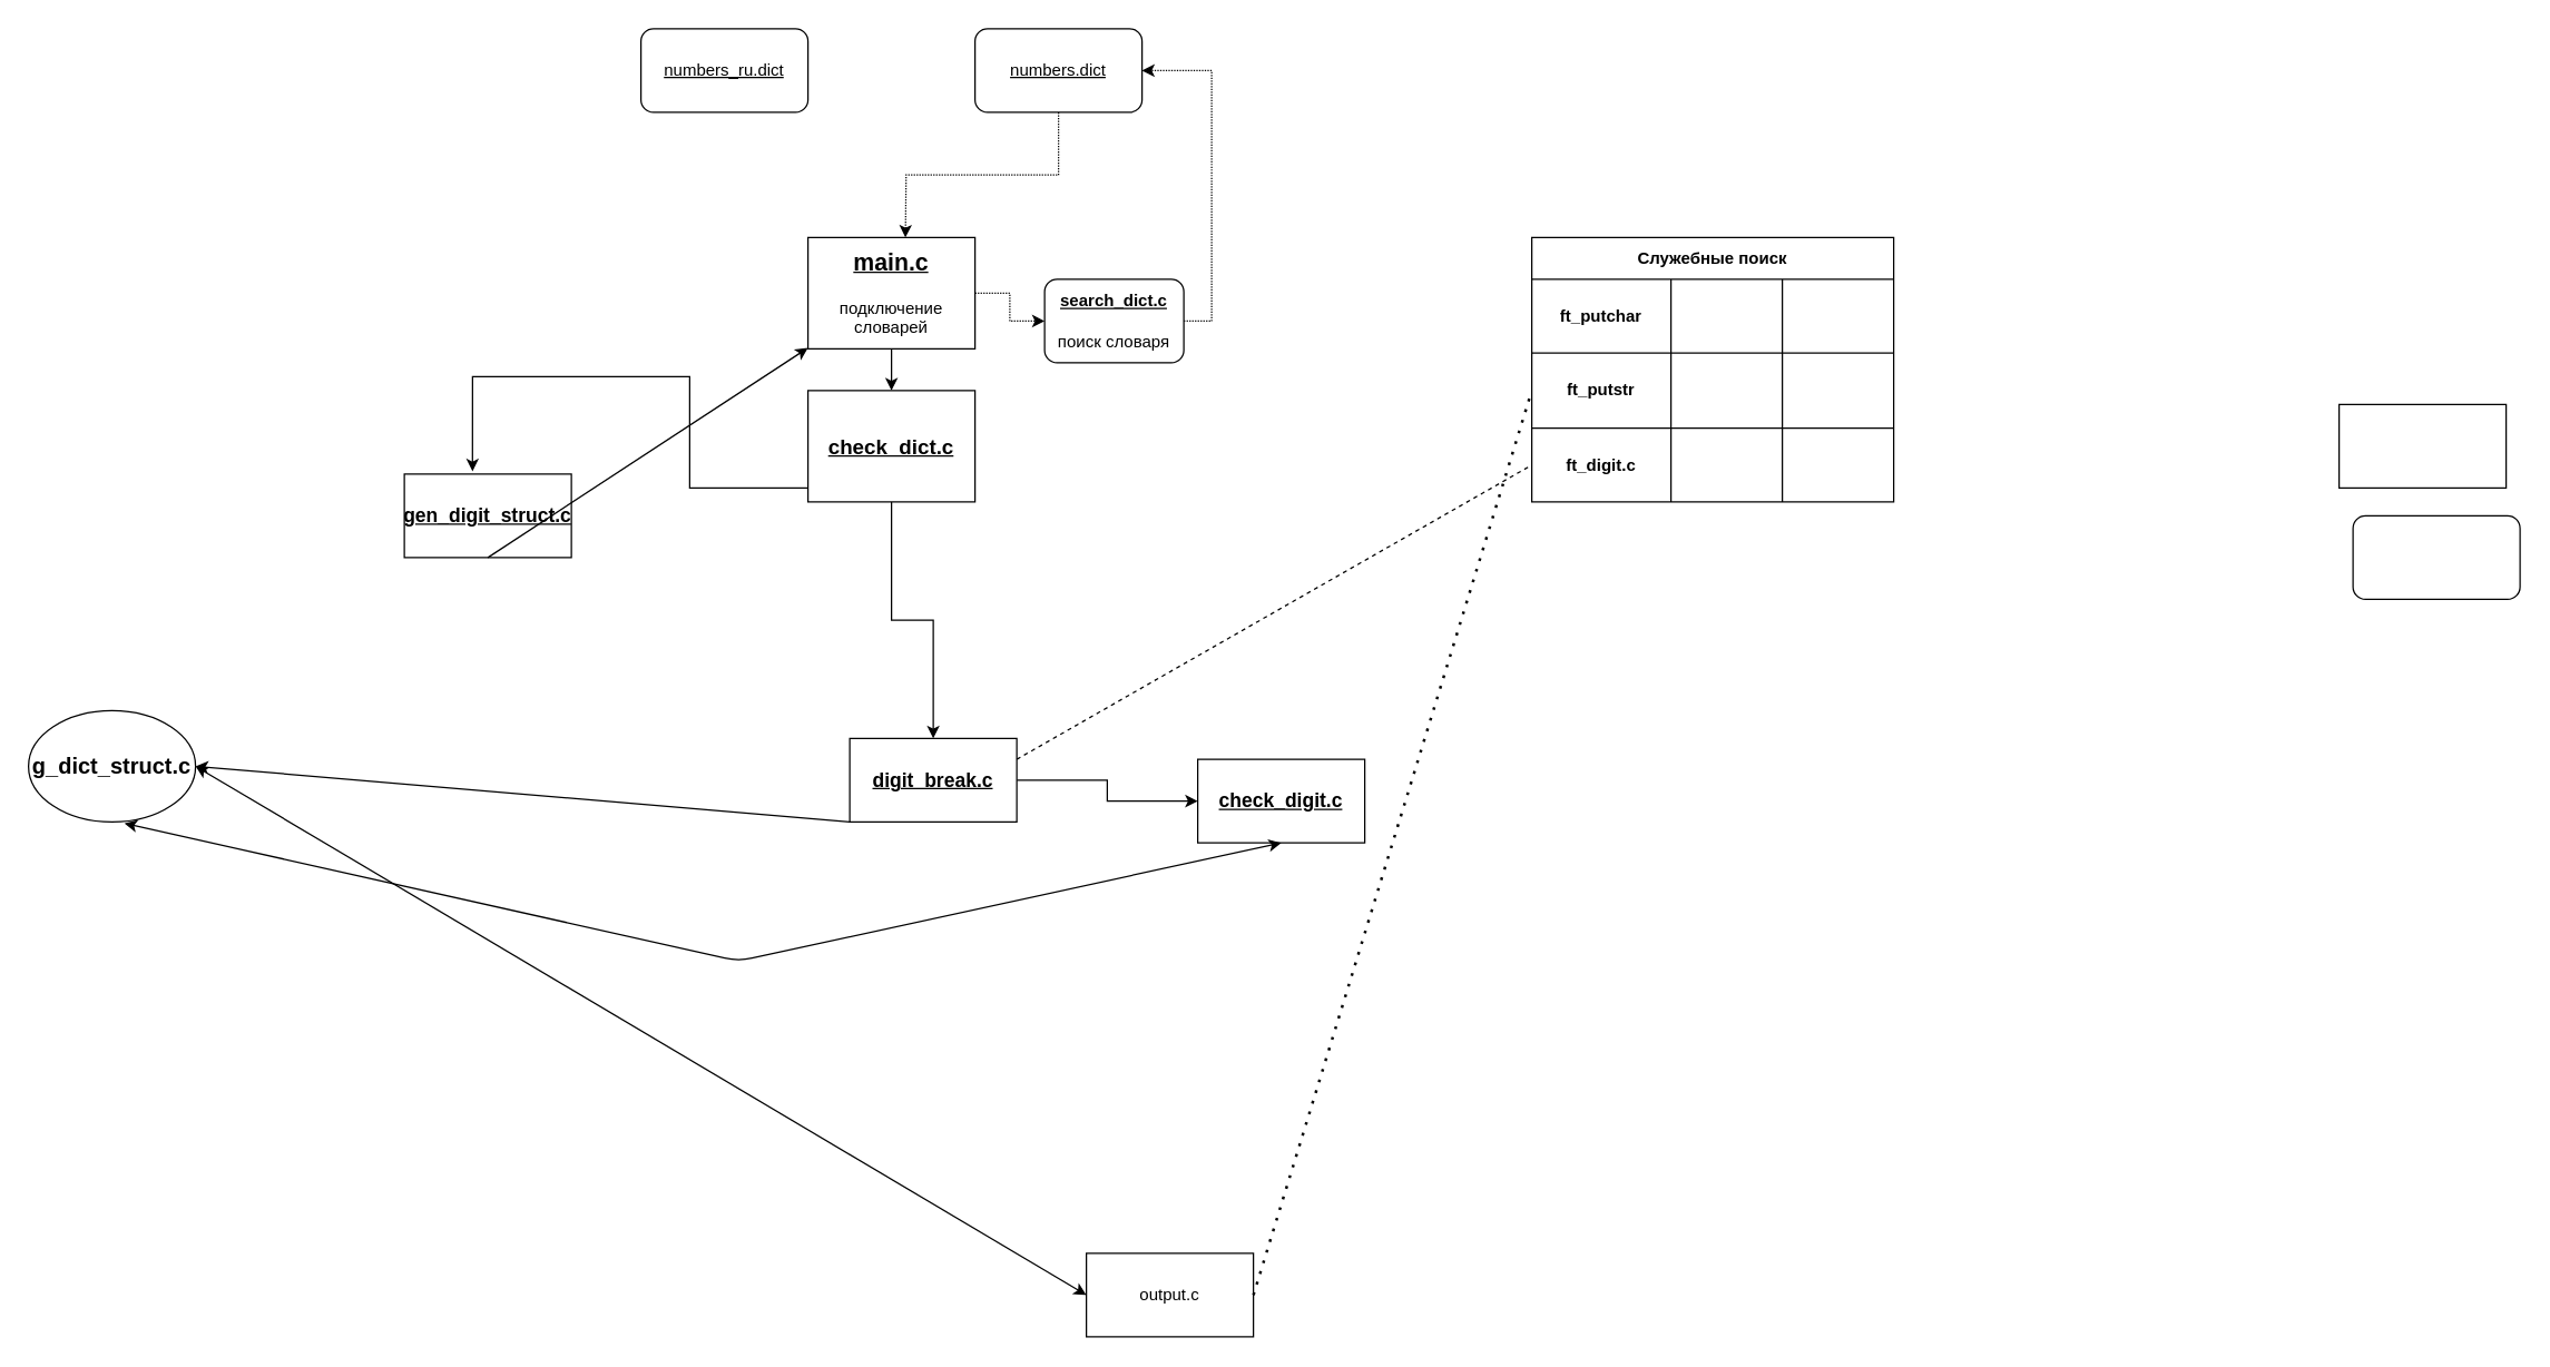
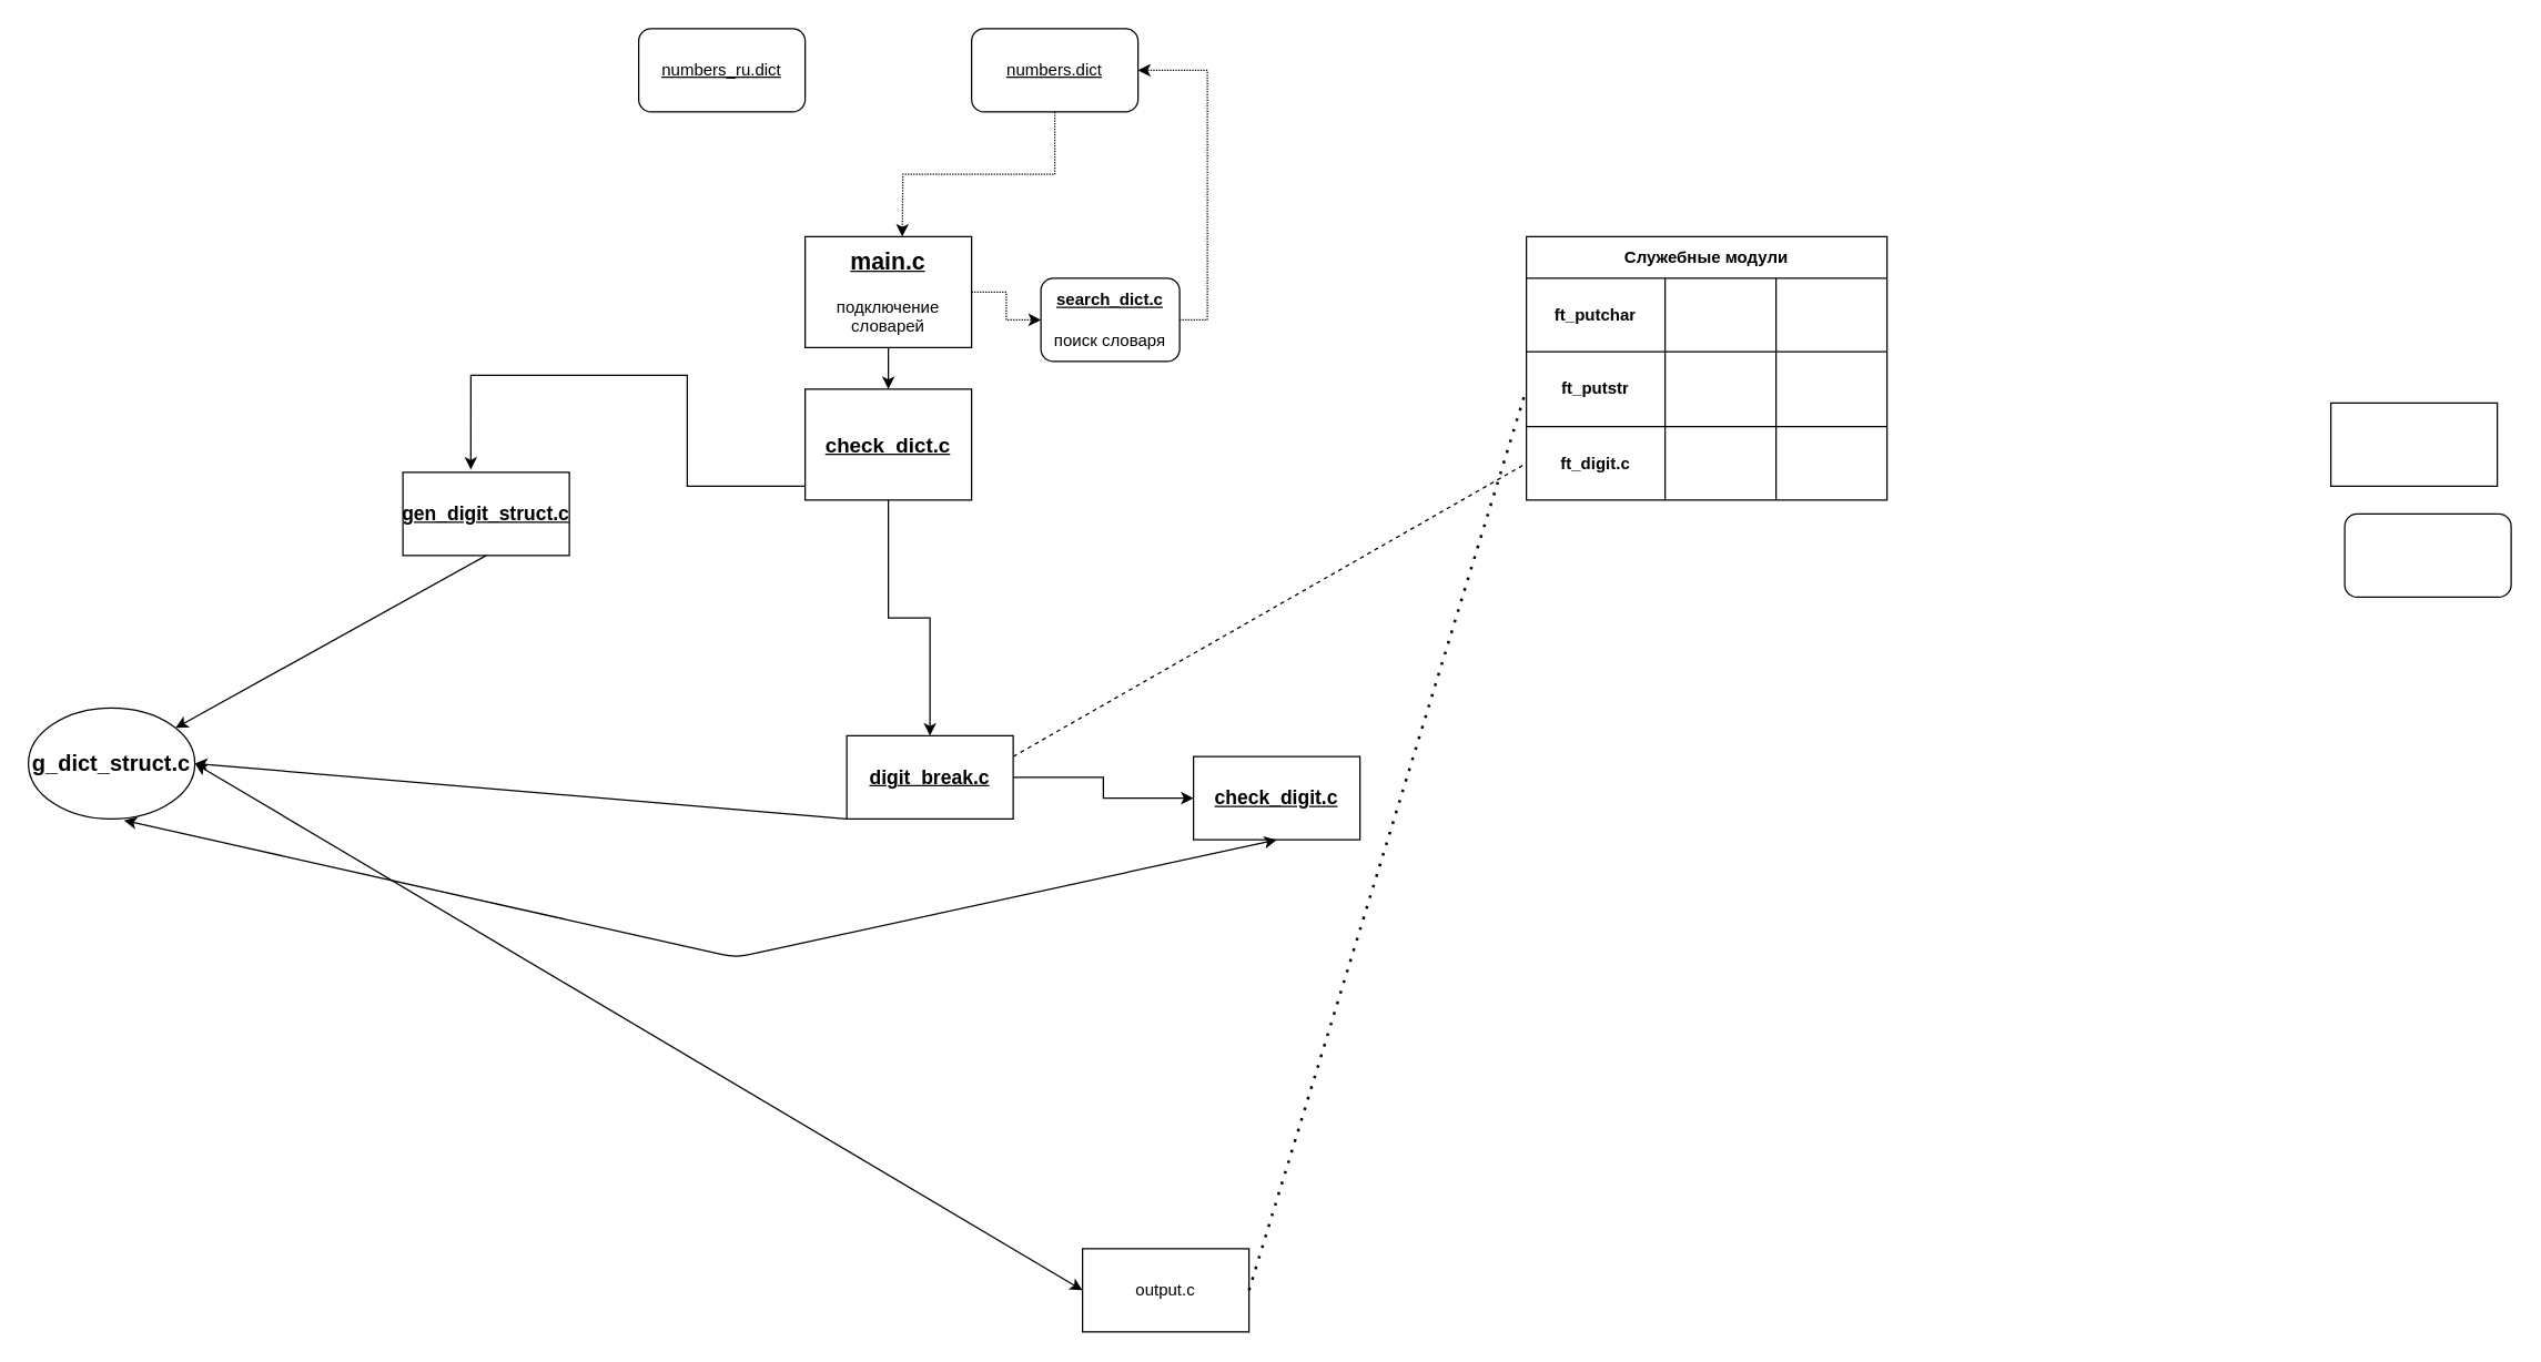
  <mxCell id="0" />
  <mxCell id="1" parent="0" />
  <mxCell id="2" style="edgeStyle=orthogonalEdgeStyle;rounded=0;orthogonalLoop=1;jettySize=auto;html=1;exitX=1;exitY=0.5;exitDx=0;exitDy=0;entryX=0;entryY=0.5;entryDx=0;entryDy=0;dashed=1;dashPattern=1 1;" parent="1" source="3" target="24" edge="1"><mxGeometry relative="1" as="geometry" /></mxCell>
  <mxCell id="3" value="&lt;font&gt;&lt;b style=&quot;font-size: 17px&quot;&gt;&lt;u&gt;main.c&lt;br&gt;&lt;/u&gt;&lt;/b&gt;&lt;br&gt;&lt;font style=&quot;font-size: 12px&quot;&gt;подключение словарей&lt;/font&gt;&lt;br&gt;&lt;/font&gt;" style="rounded=0;whiteSpace=wrap;html=1;" parent="1" vertex="1"><mxGeometry x="580" y="170" width="120" height="80" as="geometry" /></mxCell>
  <mxCell id="4" style="edgeStyle=orthogonalEdgeStyle;rounded=0;orthogonalLoop=1;jettySize=auto;html=1;exitX=0.5;exitY=1;exitDx=0;exitDy=0;dashed=1;dashPattern=1 1;" parent="1" source="5" edge="1"><mxGeometry relative="1" as="geometry"><mxPoint x="650" y="170" as="targetPoint" /></mxGeometry></mxCell>
  <mxCell id="5" value="&lt;u&gt;numbers.dict&lt;/u&gt;" style="rounded=1;whiteSpace=wrap;html=1;" parent="1" vertex="1"><mxGeometry x="700" y="20" width="120" height="60" as="geometry" /></mxCell>
- <mxCell id="6" value="Служебные поиск" style="shape=table;html=1;whiteSpace=wrap;startSize=30;container=1;collapsible=0;childLayout=tableLayout;fontStyle=1;align=center;" parent="1" vertex="1"><mxGeometry x="1100" y="170" width="260" height="190" as="geometry" /></mxCell>
+ <mxCell id="6" value="Служебные модули" style="shape=table;html=1;whiteSpace=wrap;startSize=30;container=1;collapsible=0;childLayout=tableLayout;fontStyle=1;align=center;" parent="1" vertex="1"><mxGeometry x="1100" y="170" width="260" height="190" as="geometry" /></mxCell>
  <mxCell id="7" value="" style="shape=partialRectangle;html=1;whiteSpace=wrap;collapsible=0;dropTarget=0;pointerEvents=0;fillColor=none;top=0;left=0;bottom=0;right=0;points=[[0,0.5],[1,0.5]];portConstraint=eastwest;" parent="6" vertex="1"><mxGeometry y="30" width="260" height="53" as="geometry" /></mxCell>
  <mxCell id="8" value="&lt;b&gt;ft_putchar&lt;/b&gt;" style="shape=partialRectangle;html=1;whiteSpace=wrap;connectable=0;fillColor=none;top=0;left=0;bottom=0;right=0;overflow=hidden;" parent="7" vertex="1"><mxGeometry width="100" height="53" as="geometry" /></mxCell>
  <mxCell id="9" value="" style="shape=partialRectangle;html=1;whiteSpace=wrap;connectable=0;fillColor=none;top=0;left=0;bottom=0;right=0;overflow=hidden;" parent="7" vertex="1"><mxGeometry x="100" width="80" height="53" as="geometry" /></mxCell>
  <mxCell id="10" value="" style="shape=partialRectangle;html=1;whiteSpace=wrap;connectable=0;fillColor=none;top=0;left=0;bottom=0;right=0;overflow=hidden;" parent="7" vertex="1"><mxGeometry x="180" width="80" height="53" as="geometry" /></mxCell>
  <mxCell id="11" value="" style="shape=partialRectangle;html=1;whiteSpace=wrap;collapsible=0;dropTarget=0;pointerEvents=0;fillColor=none;top=0;left=0;bottom=0;right=0;points=[[0,0.5],[1,0.5]];portConstraint=eastwest;" parent="6" vertex="1"><mxGeometry y="83" width="260" height="54" as="geometry" /></mxCell>
  <mxCell id="12" value="&lt;b&gt;ft_putstr&lt;/b&gt;" style="shape=partialRectangle;html=1;whiteSpace=wrap;connectable=0;fillColor=none;top=0;left=0;bottom=0;right=0;overflow=hidden;" parent="11" vertex="1"><mxGeometry width="100" height="54" as="geometry" /></mxCell>
  <mxCell id="13" value="" style="shape=partialRectangle;html=1;whiteSpace=wrap;connectable=0;fillColor=none;top=0;left=0;bottom=0;right=0;overflow=hidden;" parent="11" vertex="1"><mxGeometry x="100" width="80" height="54" as="geometry" /></mxCell>
  <mxCell id="14" value="" style="shape=partialRectangle;html=1;whiteSpace=wrap;connectable=0;fillColor=none;top=0;left=0;bottom=0;right=0;overflow=hidden;" parent="11" vertex="1"><mxGeometry x="180" width="80" height="54" as="geometry" /></mxCell>
  <mxCell id="15" value="" style="shape=partialRectangle;html=1;whiteSpace=wrap;collapsible=0;dropTarget=0;pointerEvents=0;fillColor=none;top=0;left=0;bottom=0;right=0;points=[[0,0.5],[1,0.5]];portConstraint=eastwest;" parent="6" vertex="1"><mxGeometry y="137" width="260" height="53" as="geometry" /></mxCell>
  <mxCell id="16" value="&lt;b&gt;ft_digit.c&lt;/b&gt;" style="shape=partialRectangle;html=1;whiteSpace=wrap;connectable=0;fillColor=none;top=0;left=0;bottom=0;right=0;overflow=hidden;" parent="15" vertex="1"><mxGeometry width="100" height="53" as="geometry" /></mxCell>
  <mxCell id="17" value="" style="shape=partialRectangle;html=1;whiteSpace=wrap;connectable=0;fillColor=none;top=0;left=0;bottom=0;right=0;overflow=hidden;" parent="15" vertex="1"><mxGeometry x="100" width="80" height="53" as="geometry" /></mxCell>
  <mxCell id="18" value="" style="shape=partialRectangle;html=1;whiteSpace=wrap;connectable=0;fillColor=none;top=0;left=0;bottom=0;right=0;overflow=hidden;" parent="15" vertex="1"><mxGeometry x="180" width="80" height="53" as="geometry" /></mxCell>
  <mxCell id="19" value="" style="endArrow=classic;html=1;exitX=0.5;exitY=1;exitDx=0;exitDy=0;entryX=0.5;entryY=0;entryDx=0;entryDy=0;" parent="1" source="3" target="22" edge="1"><mxGeometry width="50" height="50" relative="1" as="geometry"><mxPoint x="1150" y="510" as="sourcePoint" /><mxPoint x="540" y="310" as="targetPoint" /></mxGeometry></mxCell>
  <mxCell id="20" style="edgeStyle=orthogonalEdgeStyle;rounded=0;orthogonalLoop=1;jettySize=auto;html=1;entryX=0.408;entryY=-0.033;entryDx=0;entryDy=0;entryPerimeter=0;exitX=0;exitY=0.5;exitDx=0;exitDy=0;" edge="1" parent="1" source="22" target="32"><mxGeometry relative="1" as="geometry"><mxPoint x="460" y="550" as="targetPoint" /><mxPoint x="570" y="340" as="sourcePoint" /><Array as="points"><mxPoint x="495" y="350" /><mxPoint x="495" y="270" /><mxPoint x="339" y="270" /></Array></mxGeometry></mxCell>
  <mxCell id="21" style="edgeStyle=orthogonalEdgeStyle;rounded=0;orthogonalLoop=1;jettySize=auto;html=1;exitX=0.5;exitY=1;exitDx=0;exitDy=0;entryX=0.5;entryY=0;entryDx=0;entryDy=0;" edge="1" parent="1" source="22" target="28"><mxGeometry relative="1" as="geometry" /></mxCell>
  <mxCell id="22" value="&lt;u&gt;&lt;b&gt;&lt;font style=&quot;font-size: 15px&quot;&gt;check_dict.c&lt;/font&gt;&lt;/b&gt;&lt;/u&gt;" style="rounded=0;whiteSpace=wrap;html=1;" parent="1" vertex="1"><mxGeometry x="580" y="280" width="120" height="80" as="geometry" /></mxCell>
  <mxCell id="23" style="edgeStyle=orthogonalEdgeStyle;rounded=0;orthogonalLoop=1;jettySize=auto;html=1;exitX=1;exitY=0.5;exitDx=0;exitDy=0;entryX=1;entryY=0.5;entryDx=0;entryDy=0;dashed=1;dashPattern=1 1;" parent="1" source="24" target="5" edge="1"><mxGeometry relative="1" as="geometry" /></mxCell>
  <mxCell id="24" value="&lt;u style=&quot;font-weight: bold&quot;&gt;search_dict.c&lt;/u&gt;&lt;br&gt;&lt;br&gt;поиск словаря" style="whiteSpace=wrap;html=1;rounded=1;" parent="1" vertex="1"><mxGeometry x="750" y="200" width="100" height="60" as="geometry" /></mxCell>
  <mxCell id="25" value="" style="rounded=1;whiteSpace=wrap;html=1;" parent="1" vertex="1"><mxGeometry x="1690" y="370" width="120" height="60" as="geometry" /></mxCell>
  <mxCell id="26" value="&lt;u&gt;numbers_ru.dict&lt;/u&gt;" style="rounded=1;whiteSpace=wrap;html=1;" parent="1" vertex="1"><mxGeometry x="460" y="20" width="120" height="60" as="geometry" /></mxCell>
  <mxCell id="27" style="edgeStyle=orthogonalEdgeStyle;rounded=0;orthogonalLoop=1;jettySize=auto;html=1;exitX=1;exitY=0.5;exitDx=0;exitDy=0;entryX=0;entryY=0.5;entryDx=0;entryDy=0;" edge="1" parent="1" source="28" target="29"><mxGeometry relative="1" as="geometry" /></mxCell>
  <mxCell id="28" value="&lt;b&gt;&lt;u&gt;&lt;font style=&quot;font-size: 14px&quot;&gt;digit_break.c&lt;/font&gt;&lt;/u&gt;&lt;/b&gt;" style="rounded=0;whiteSpace=wrap;html=1;" vertex="1" parent="1"><mxGeometry x="610" y="530" width="120" height="60" as="geometry" /></mxCell>
  <mxCell id="29" value="&lt;b&gt;&lt;u&gt;&lt;font style=&quot;font-size: 14px&quot;&gt;check_digit.c&lt;/font&gt;&lt;/u&gt;&lt;/b&gt;" style="rounded=0;whiteSpace=wrap;html=1;" vertex="1" parent="1"><mxGeometry x="860" y="545" width="120" height="60" as="geometry" /></mxCell>
  <mxCell id="30" value="output.c" style="rounded=0;whiteSpace=wrap;html=1;" vertex="1" parent="1"><mxGeometry x="780" y="900" width="120" height="60" as="geometry" /></mxCell>
  <mxCell id="31" value="" style="rounded=0;whiteSpace=wrap;html=1;" vertex="1" parent="1"><mxGeometry x="1680" y="290" width="120" height="60" as="geometry" /></mxCell>
  <mxCell id="32" value="&lt;b&gt;&lt;u&gt;&lt;font style=&quot;font-size: 14px&quot;&gt;gen_digit_struct.c&lt;/font&gt;&lt;/u&gt;&lt;/b&gt;" style="rounded=0;whiteSpace=wrap;html=1;" vertex="1" parent="1"><mxGeometry x="290" y="340" width="120" height="60" as="geometry" /></mxCell>
  <mxCell id="33" value="" style="endArrow=none;dashed=1;html=1;dashPattern=1 3;strokeWidth=2;exitX=1;exitY=0.5;exitDx=0;exitDy=0;entryX=0;entryY=0.5;entryDx=0;entryDy=0;" edge="1" parent="1" source="30" target="11"><mxGeometry width="50" height="50" relative="1" as="geometry"><mxPoint x="1020" y="480" as="sourcePoint" /><mxPoint x="1070" y="430" as="targetPoint" /></mxGeometry></mxCell>
  <mxCell id="34" value="" style="endArrow=none;dashed=1;html=1;entryX=0;entryY=0.5;entryDx=0;entryDy=0;exitX=1;exitY=0.25;exitDx=0;exitDy=0;" edge="1" parent="1" source="28" target="15"><mxGeometry width="50" height="50" relative="1" as="geometry"><mxPoint x="1020" y="480" as="sourcePoint" /><mxPoint x="1070" y="430" as="targetPoint" /></mxGeometry></mxCell>
- <mxCell id="35" value="" style="endArrow=classic;html=1;exitX=0.5;exitY=1;exitDx=0;exitDy=0;" edge="1" parent="1" source="32" target="3"><mxGeometry width="50" height="50" relative="1" as="geometry"><mxPoint x="1020" y="480" as="sourcePoint" /><mxPoint x="350" y="510" as="targetPoint" /></mxGeometry></mxCell>
+ <mxCell id="35" value="" style="endArrow=classic;html=1;exitX=0.5;exitY=1;exitDx=0;exitDy=0;" edge="1" parent="1" source="32" target="36"><mxGeometry width="50" height="50" relative="1" as="geometry"><mxPoint x="1020" y="480" as="sourcePoint" /><mxPoint x="350" y="510" as="targetPoint" /></mxGeometry></mxCell>
  <mxCell id="36" value="&lt;b&gt;&lt;font style=&quot;font-size: 16px&quot;&gt;g_dict_struct.c&lt;/font&gt;&lt;/b&gt;" style="ellipse;whiteSpace=wrap;html=1;" vertex="1" parent="1"><mxGeometry x="20" y="510" width="120" height="80" as="geometry" /></mxCell>
  <mxCell id="37" value="" style="endArrow=classic;startArrow=classic;html=1;exitX=1;exitY=0.5;exitDx=0;exitDy=0;entryX=0;entryY=0.5;entryDx=0;entryDy=0;" edge="1" parent="1" source="36" target="30"><mxGeometry width="50" height="50" relative="1" as="geometry"><mxPoint x="80" y="600" as="sourcePoint" /><mxPoint x="600" y="680" as="targetPoint" /></mxGeometry></mxCell>
  <mxCell id="38" value="" style="endArrow=classic;html=1;exitX=0;exitY=1;exitDx=0;exitDy=0;" edge="1" parent="1" source="28"><mxGeometry width="50" height="50" relative="1" as="geometry"><mxPoint x="90" y="600" as="sourcePoint" /><mxPoint x="140" y="550" as="targetPoint" /></mxGeometry></mxCell>
  <mxCell id="39" style="edgeStyle=orthogonalEdgeStyle;rounded=0;orthogonalLoop=1;jettySize=auto;html=1;exitX=0.5;exitY=1;exitDx=0;exitDy=0;" edge="1" parent="1" source="29" target="29"><mxGeometry relative="1" as="geometry" /></mxCell>
  <mxCell id="40" value="" style="endArrow=classic;startArrow=classic;html=1;exitX=0.5;exitY=1;exitDx=0;exitDy=0;entryX=0.575;entryY=1.013;entryDx=0;entryDy=0;entryPerimeter=0;" edge="1" parent="1" source="29" target="36"><mxGeometry width="50" height="50" relative="1" as="geometry"><mxPoint x="930" y="480" as="sourcePoint" /><mxPoint x="980" y="430" as="targetPoint" /><Array as="points"><mxPoint x="530" y="690" /></Array></mxGeometry></mxCell>
